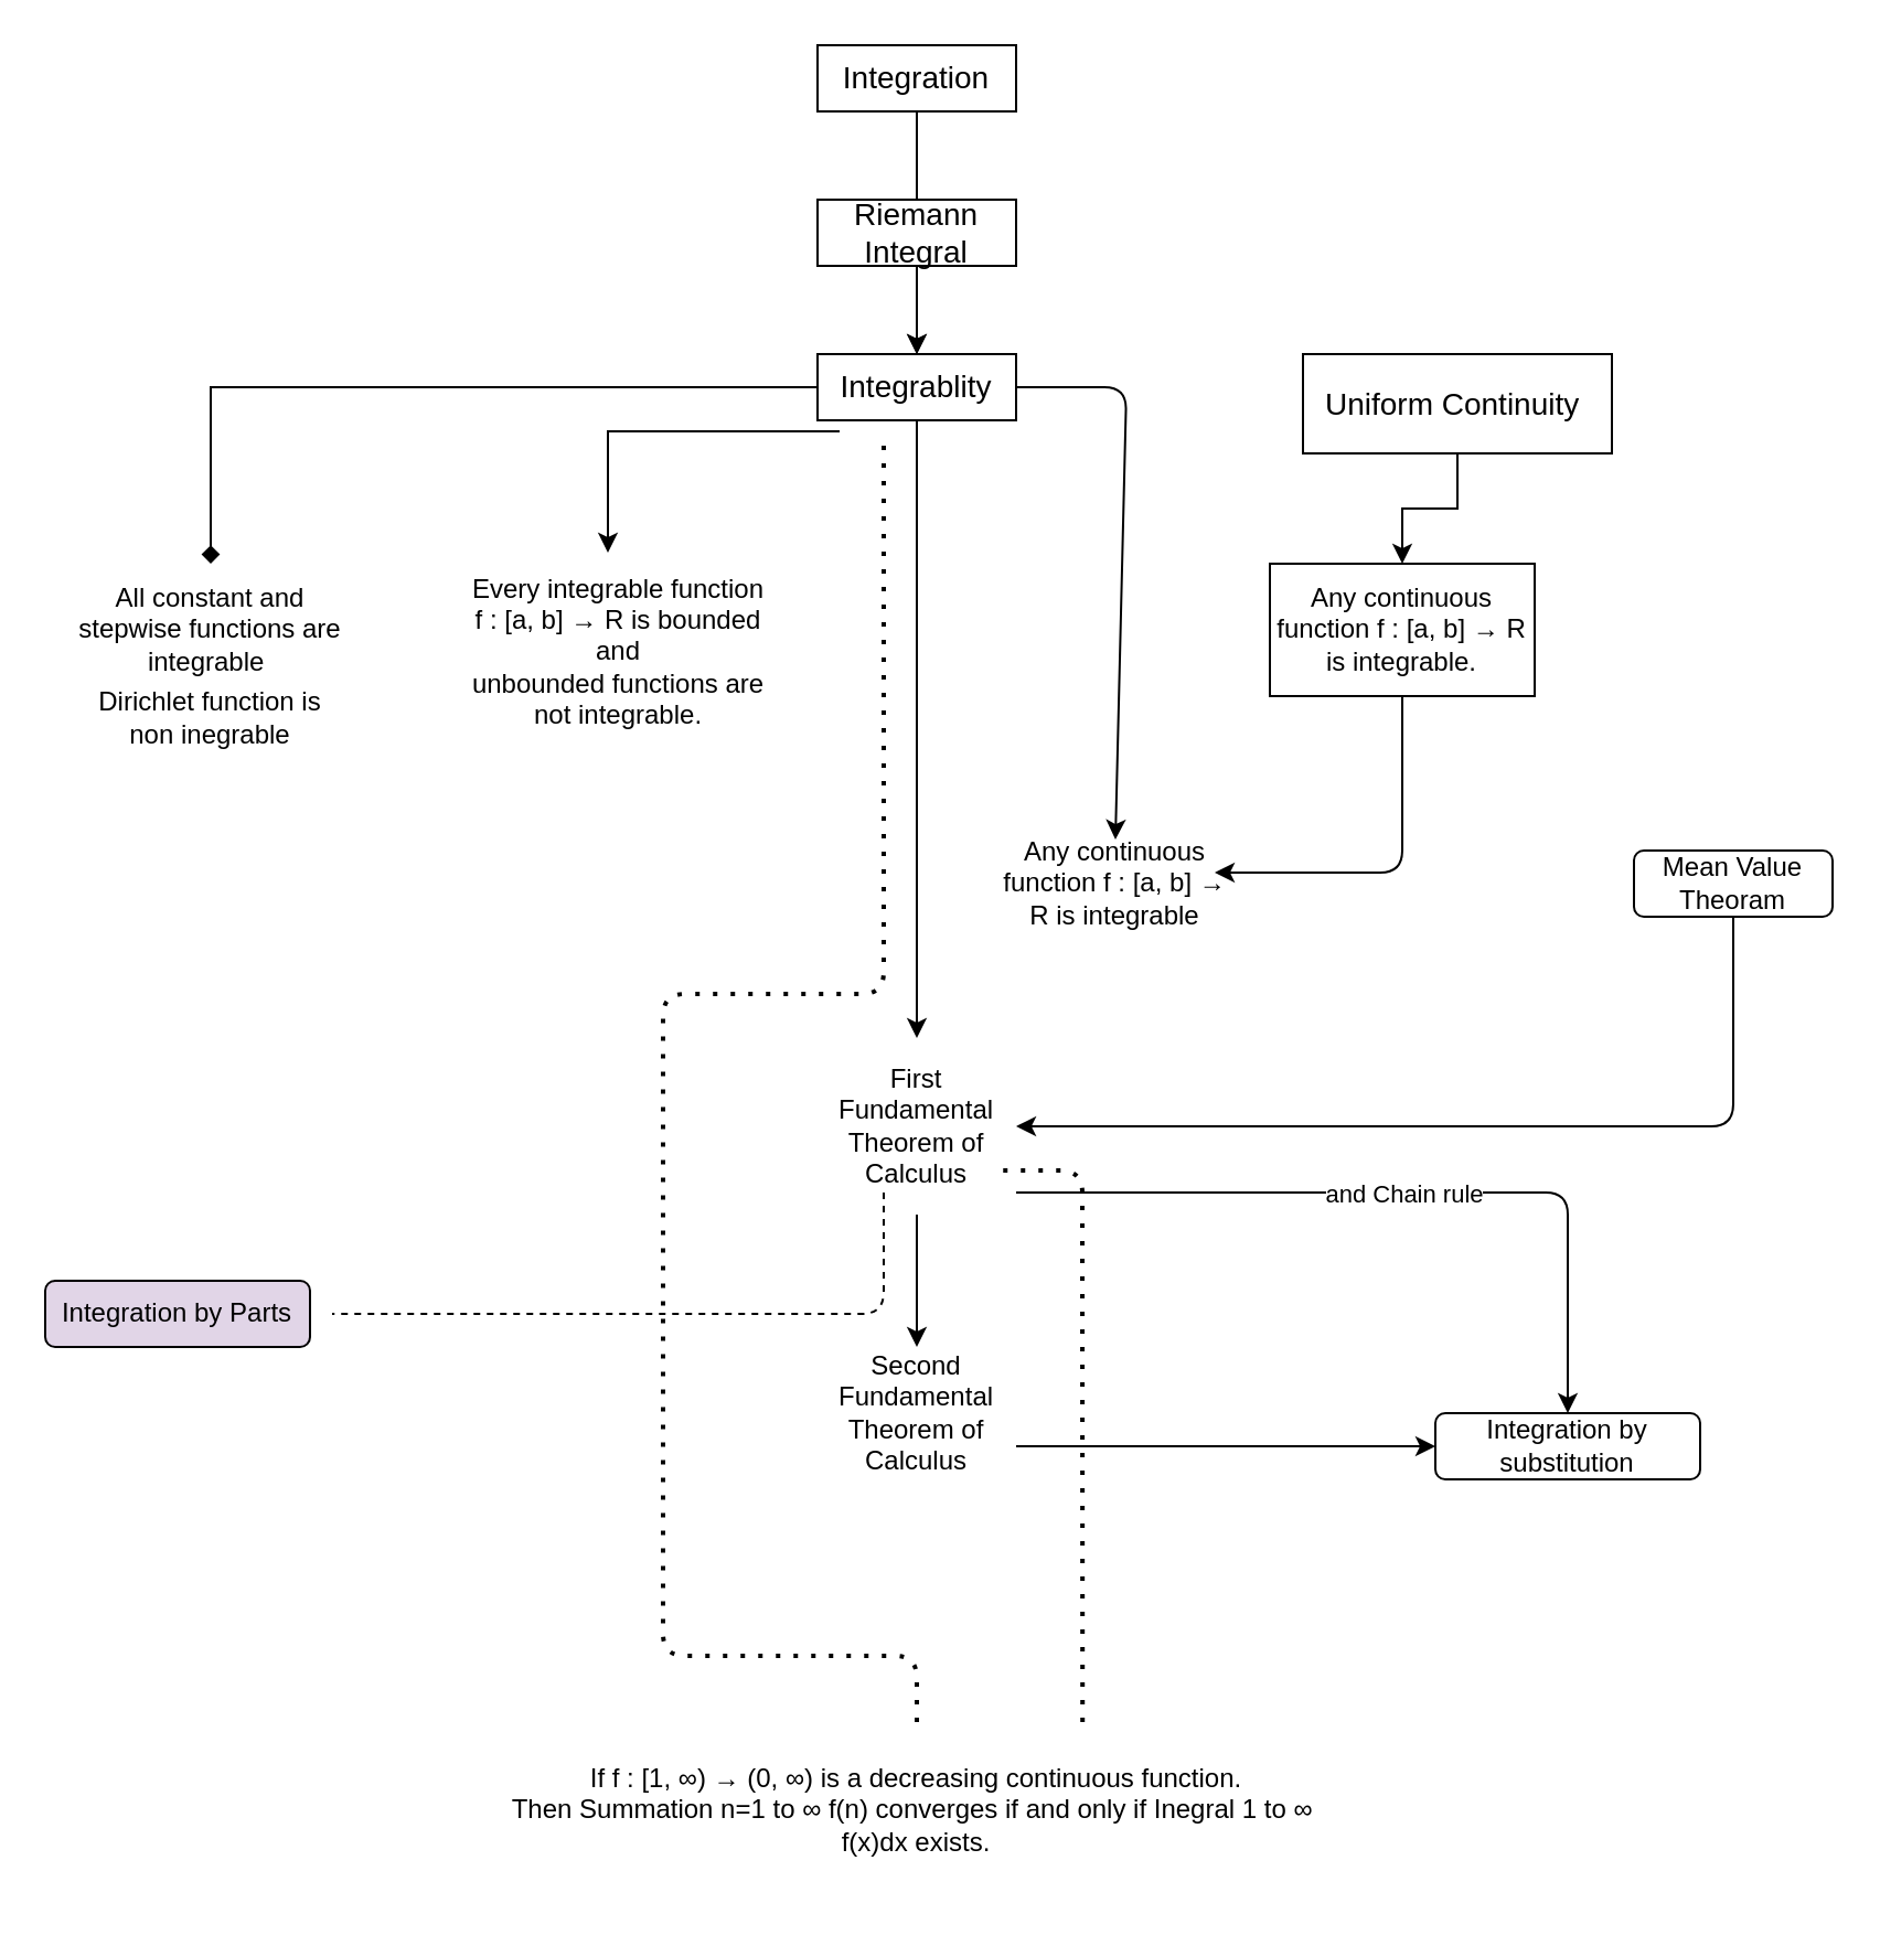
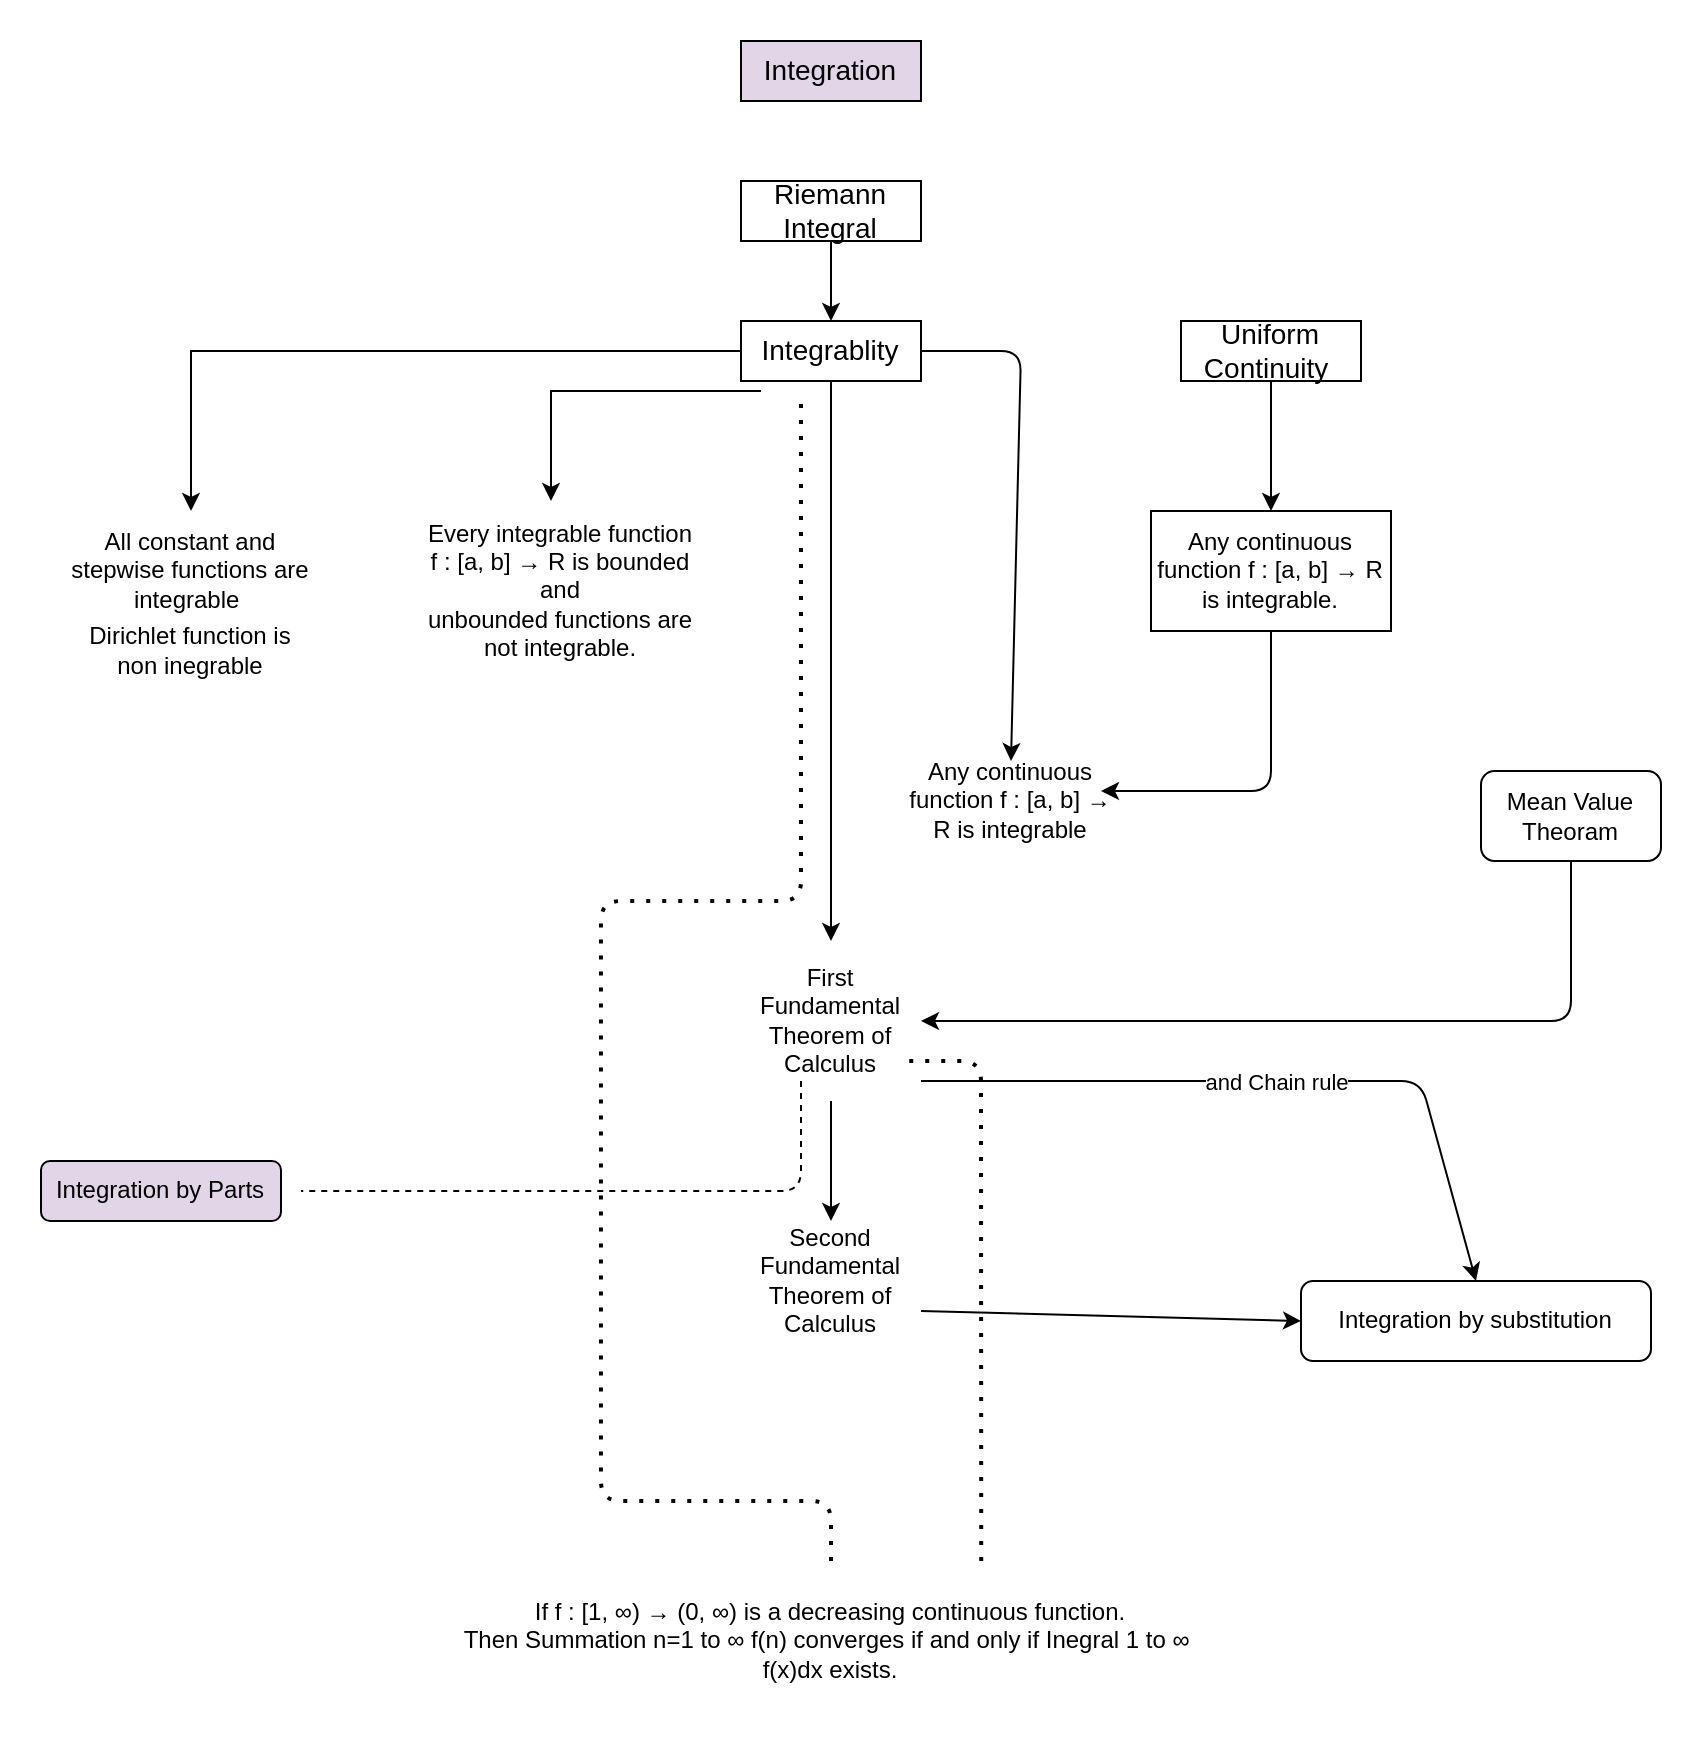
  <mxCell id="0" />
  <mxCell id="1" parent="0" />
- <mxCell id="2" value="" style="edgeStyle=orthogonalEdgeStyle;rounded=0;orthogonalLoop=1;jettySize=auto;html=1;" edge="1" parent="1" source="3" target="7"><mxGeometry relative="1" as="geometry" /></mxCell>
- <mxCell id="3" value="&lt;font style=&quot;font-size: 14px&quot;&gt;Integration&lt;/font&gt;" style="rounded=0;whiteSpace=wrap;html=1;" vertex="1" parent="1"><mxGeometry x="370" y="20" width="90" height="30" as="geometry" /></mxCell>
+ <mxCell id="3" value="&lt;font style=&quot;font-size: 14px&quot;&gt;Integration&lt;/font&gt;" style="rounded=0;whiteSpace=wrap;html=1;fillColor=#e1d5e7;" vertex="1" parent="1"><mxGeometry x="370" y="20" width="90" height="30" as="geometry" /></mxCell>
  <mxCell id="4" value="" style="edgeStyle=orthogonalEdgeStyle;rounded=0;orthogonalLoop=1;jettySize=auto;html=1;" edge="1" parent="1" source="5" target="7"><mxGeometry relative="1" as="geometry" /></mxCell>
  <mxCell id="5" value="&lt;font style=&quot;font-size: 14px&quot;&gt;Riemann Integral&lt;/font&gt;" style="rounded=0;whiteSpace=wrap;html=1;" vertex="1" parent="1"><mxGeometry x="370" y="90" width="90" height="30" as="geometry" /></mxCell>
- <mxCell id="6" value="" style="edgeStyle=orthogonalEdgeStyle;rounded=0;orthogonalLoop=1;jettySize=auto;html=1;entryX=0.5;entryY=0;entryDx=0;entryDy=0;endArrow=diamond;" edge="1" parent="1" source="7" target="8"><mxGeometry relative="1" as="geometry"><mxPoint x="100" y="230" as="targetPoint" /></mxGeometry></mxCell>
+ <mxCell id="6" value="" style="edgeStyle=orthogonalEdgeStyle;rounded=0;orthogonalLoop=1;jettySize=auto;html=1;entryX=0.5;entryY=0;entryDx=0;entryDy=0;" edge="1" parent="1" source="7" target="8"><mxGeometry relative="1" as="geometry"><mxPoint x="100" y="230" as="targetPoint" /></mxGeometry></mxCell>
  <mxCell id="7" value="&lt;font style=&quot;font-size: 14px&quot;&gt;Integrablity&lt;/font&gt;" style="rounded=0;whiteSpace=wrap;html=1;" vertex="1" parent="1"><mxGeometry x="370" y="160" width="90" height="30" as="geometry" /></mxCell>
  <mxCell id="8" value="All constant and stepwise functions are integrable&amp;nbsp;" style="text;html=1;strokeColor=none;fillColor=none;align=center;verticalAlign=middle;whiteSpace=wrap;rounded=0;" vertex="1" parent="1"><mxGeometry x="30" y="255" width="130" height="60" as="geometry" /></mxCell>
  <mxCell id="9" value="Dirichlet function is non inegrable" style="text;html=1;strokeColor=none;fillColor=none;align=center;verticalAlign=middle;whiteSpace=wrap;rounded=0;" vertex="1" parent="1"><mxGeometry x="40" y="305" width="110" height="40" as="geometry" /></mxCell>
  <mxCell id="10" value="" style="edgeStyle=orthogonalEdgeStyle;rounded=0;orthogonalLoop=1;jettySize=auto;html=1;" edge="1" parent="1" source="11" target="12"><mxGeometry relative="1" as="geometry" /></mxCell>
- <mxCell id="11" value="&lt;font style=&quot;font-size: 14px&quot;&gt;Uniform Continuity&amp;nbsp;&lt;/font&gt;" style="rounded=0;whiteSpace=wrap;html=1;" vertex="1" parent="1"><mxGeometry x="590" y="160" width="140" height="45" as="geometry" /></mxCell>
+ <mxCell id="11" value="&lt;font style=&quot;font-size: 14px&quot;&gt;Uniform Continuity&amp;nbsp;&lt;/font&gt;" style="rounded=0;whiteSpace=wrap;html=1;" vertex="1" parent="1"><mxGeometry x="590" y="160" width="90" height="30" as="geometry" /></mxCell>
  <mxCell id="12" value="&lt;meta charset=&quot;utf-8&quot;&gt;Any continuous function f : [a, b] → R is integrable." style="whiteSpace=wrap;html=1;rounded=0;" vertex="1" parent="1"><mxGeometry x="575" y="255" width="120" height="60" as="geometry" /></mxCell>
  <mxCell id="13" value="" style="edgeStyle=orthogonalEdgeStyle;rounded=0;orthogonalLoop=1;jettySize=auto;html=1;" edge="1" parent="1"><mxGeometry relative="1" as="geometry"><mxPoint x="380" y="195" as="sourcePoint" /><mxPoint x="275" y="250" as="targetPoint" /><Array as="points"><mxPoint x="275" y="195" /></Array></mxGeometry></mxCell>
  <mxCell id="14" value="Every integrable function f : [a, b] → R is bounded and&lt;br&gt;unbounded functions are not integrable." style="text;html=1;strokeColor=none;fillColor=none;align=center;verticalAlign=middle;whiteSpace=wrap;rounded=0;" vertex="1" parent="1"><mxGeometry x="210" y="285" width="140" height="20" as="geometry" /></mxCell>
  <mxCell id="15" value="" style="endArrow=classic;html=1;exitX=1;exitY=0.5;exitDx=0;exitDy=0;" edge="1" parent="1" source="7"><mxGeometry width="50" height="50" relative="1" as="geometry"><mxPoint x="470" y="200" as="sourcePoint" /><mxPoint x="505" y="380" as="targetPoint" /><Array as="points"><mxPoint x="510" y="175" /></Array></mxGeometry></mxCell>
  <mxCell id="16" value="Any continuous function f : [a, b] → R is integrable" style="text;html=1;strokeColor=none;fillColor=none;align=center;verticalAlign=middle;whiteSpace=wrap;rounded=0;" vertex="1" parent="1"><mxGeometry x="450" y="390" width="110" height="20" as="geometry" /></mxCell>
  <mxCell id="17" value="" style="endArrow=classic;html=1;exitX=0.5;exitY=1;exitDx=0;exitDy=0;" edge="1" parent="1" source="12"><mxGeometry width="50" height="50" relative="1" as="geometry"><mxPoint x="370" y="290" as="sourcePoint" /><mxPoint x="550" y="395" as="targetPoint" /><Array as="points"><mxPoint x="635" y="395" /></Array></mxGeometry></mxCell>
  <mxCell id="18" value="" style="endArrow=classic;html=1;exitX=0.5;exitY=1;exitDx=0;exitDy=0;" edge="1" parent="1" source="7"><mxGeometry width="50" height="50" relative="1" as="geometry"><mxPoint x="410" y="200" as="sourcePoint" /><mxPoint x="415" y="470" as="targetPoint" /></mxGeometry></mxCell>
  <mxCell id="19" value="" style="edgeStyle=orthogonalEdgeStyle;rounded=0;orthogonalLoop=1;jettySize=auto;html=1;" edge="1" parent="1"><mxGeometry relative="1" as="geometry"><mxPoint x="415" y="550" as="sourcePoint" /><mxPoint x="415" y="610" as="targetPoint" /></mxGeometry></mxCell>
  <mxCell id="20" value="First Fundamental Theorem of Calculus" style="text;html=1;strokeColor=none;fillColor=none;align=center;verticalAlign=middle;whiteSpace=wrap;rounded=0;" vertex="1" parent="1"><mxGeometry x="390" y="500" width="50" height="20" as="geometry" /></mxCell>
- <mxCell id="21" value="Mean Value Theoram" style="rounded=1;whiteSpace=wrap;html=1;" vertex="1" parent="1"><mxGeometry x="740" y="385" width="90" height="30" as="geometry" /></mxCell>
+ <mxCell id="21" value="Mean Value Theoram" style="rounded=1;whiteSpace=wrap;html=1;" vertex="1" parent="1"><mxGeometry x="740" y="385" width="90" height="45" as="geometry" /></mxCell>
  <mxCell id="22" value="" style="endArrow=classic;html=1;exitX=0.5;exitY=1;exitDx=0;exitDy=0;" edge="1" parent="1" source="21"><mxGeometry width="50" height="50" relative="1" as="geometry"><mxPoint x="370" y="370" as="sourcePoint" /><mxPoint x="460" y="510" as="targetPoint" /><Array as="points"><mxPoint x="785" y="510" /></Array></mxGeometry></mxCell>
  <mxCell id="23" value="Second Fundamental Theorem of Calculus" style="text;html=1;strokeColor=none;fillColor=none;align=center;verticalAlign=middle;whiteSpace=wrap;rounded=0;" vertex="1" parent="1"><mxGeometry x="395" y="630" width="40" height="20" as="geometry" /></mxCell>
  <mxCell id="24" value="If f : [1, ∞) → (0, ∞) is a decreasing continuous function.&lt;br&gt;Then Summation n=1 to ∞ f(n) converges if and only if Inegral 1 to ∞&amp;nbsp;&lt;br&gt;f(x)dx exists." style="text;html=1;strokeColor=none;fillColor=none;align=center;verticalAlign=middle;whiteSpace=wrap;rounded=0;" vertex="1" parent="1"><mxGeometry x="230" y="780" width="370" height="80" as="geometry" /></mxCell>
  <mxCell id="25" value="" style="endArrow=none;dashed=1;html=1;dashPattern=1 3;strokeWidth=2;" edge="1" parent="1"><mxGeometry width="50" height="50" relative="1" as="geometry"><mxPoint x="415" y="780" as="sourcePoint" /><mxPoint x="400" y="200" as="targetPoint" /><Array as="points"><mxPoint x="415" y="750" /><mxPoint x="300" y="750" /><mxPoint x="300" y="450" /><mxPoint x="400" y="450" /></Array></mxGeometry></mxCell>
  <mxCell id="26" value="" style="endArrow=none;dashed=1;html=1;dashPattern=1 3;strokeWidth=2;exitX=0.703;exitY=0;exitDx=0;exitDy=0;exitPerimeter=0;" edge="1" parent="1" source="24"><mxGeometry width="50" height="50" relative="1" as="geometry"><mxPoint x="490" y="770" as="sourcePoint" /><mxPoint x="450" y="530" as="targetPoint" /><Array as="points"><mxPoint x="490" y="530" /></Array></mxGeometry></mxCell>
  <mxCell id="27" value="Integration by Parts" style="rounded=1;whiteSpace=wrap;html=1;fillColor=#e1d5e7;" vertex="1" parent="1"><mxGeometry x="20" y="580" width="120" height="30" as="geometry" /></mxCell>
- <mxCell id="28" value="Integration by substitution" style="rounded=1;whiteSpace=wrap;html=1;" vertex="1" parent="1"><mxGeometry x="650" y="640" width="120" height="30" as="geometry" /></mxCell>
+ <mxCell id="28" value="Integration by substitution" style="rounded=1;whiteSpace=wrap;html=1;" vertex="1" parent="1"><mxGeometry x="650" y="640" width="175" height="40" as="geometry" /></mxCell>
  <mxCell id="29" value="" style="endArrow=none;dashed=1;html=1;" edge="1" parent="1"><mxGeometry width="50" height="50" relative="1" as="geometry"><mxPoint x="400" y="540" as="sourcePoint" /><mxPoint x="150" y="595" as="targetPoint" /><Array as="points"><mxPoint x="400" y="595" /></Array></mxGeometry></mxCell>
  <mxCell id="30" value="" style="endArrow=classic;html=1;entryX=0.5;entryY=0;entryDx=0;entryDy=0;" edge="1" parent="1" target="28"><mxGeometry relative="1" as="geometry"><mxPoint x="460" y="540" as="sourcePoint" /><mxPoint x="690" y="630" as="targetPoint" /><Array as="points"><mxPoint x="710" y="540" /></Array></mxGeometry></mxCell>
  <mxCell id="31" value="and Chain rule" style="edgeLabel;resizable=0;html=1;align=center;verticalAlign=middle;" connectable="0" vertex="1" parent="30"><mxGeometry relative="1" as="geometry"><mxPoint as="offset" /></mxGeometry></mxCell>
  <mxCell id="32" value="" style="endArrow=classic;html=1;entryX=0;entryY=0.5;entryDx=0;entryDy=0;" edge="1" parent="1" target="28"><mxGeometry width="50" height="50" relative="1" as="geometry"><mxPoint x="460" y="655" as="sourcePoint" /><mxPoint x="540" y="600" as="targetPoint" /></mxGeometry></mxCell>
